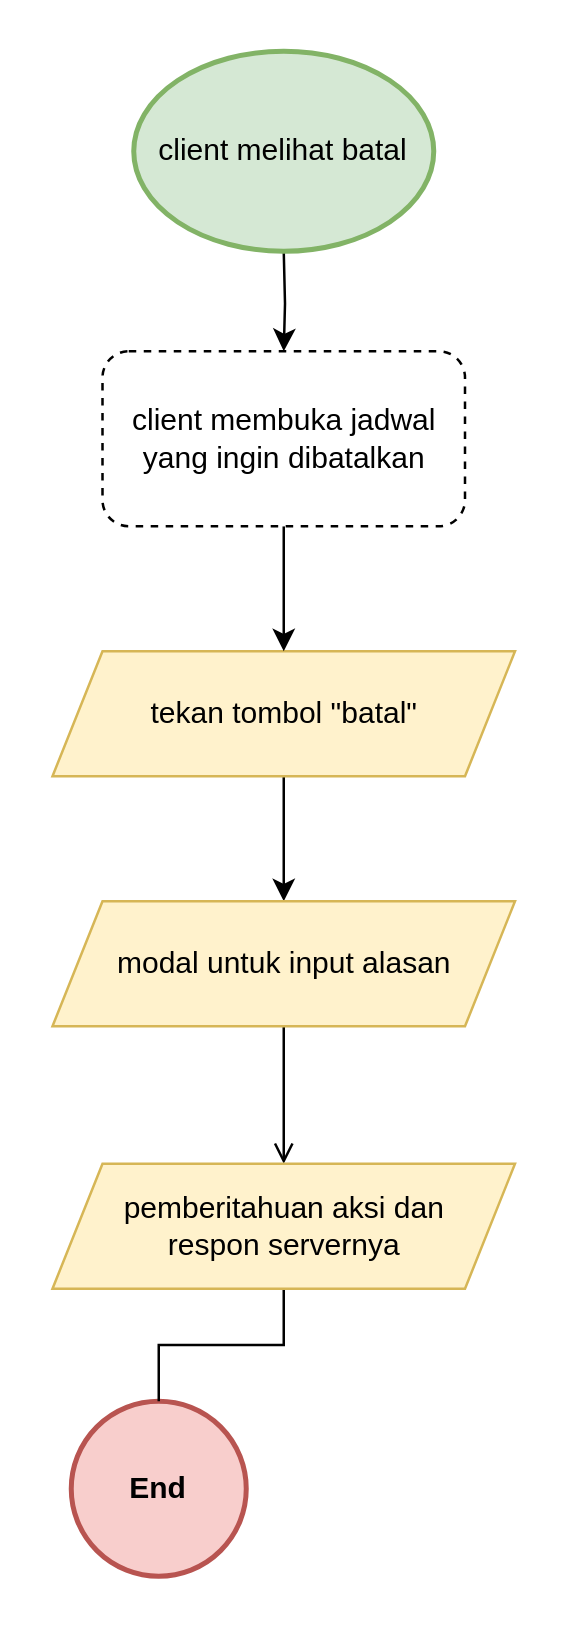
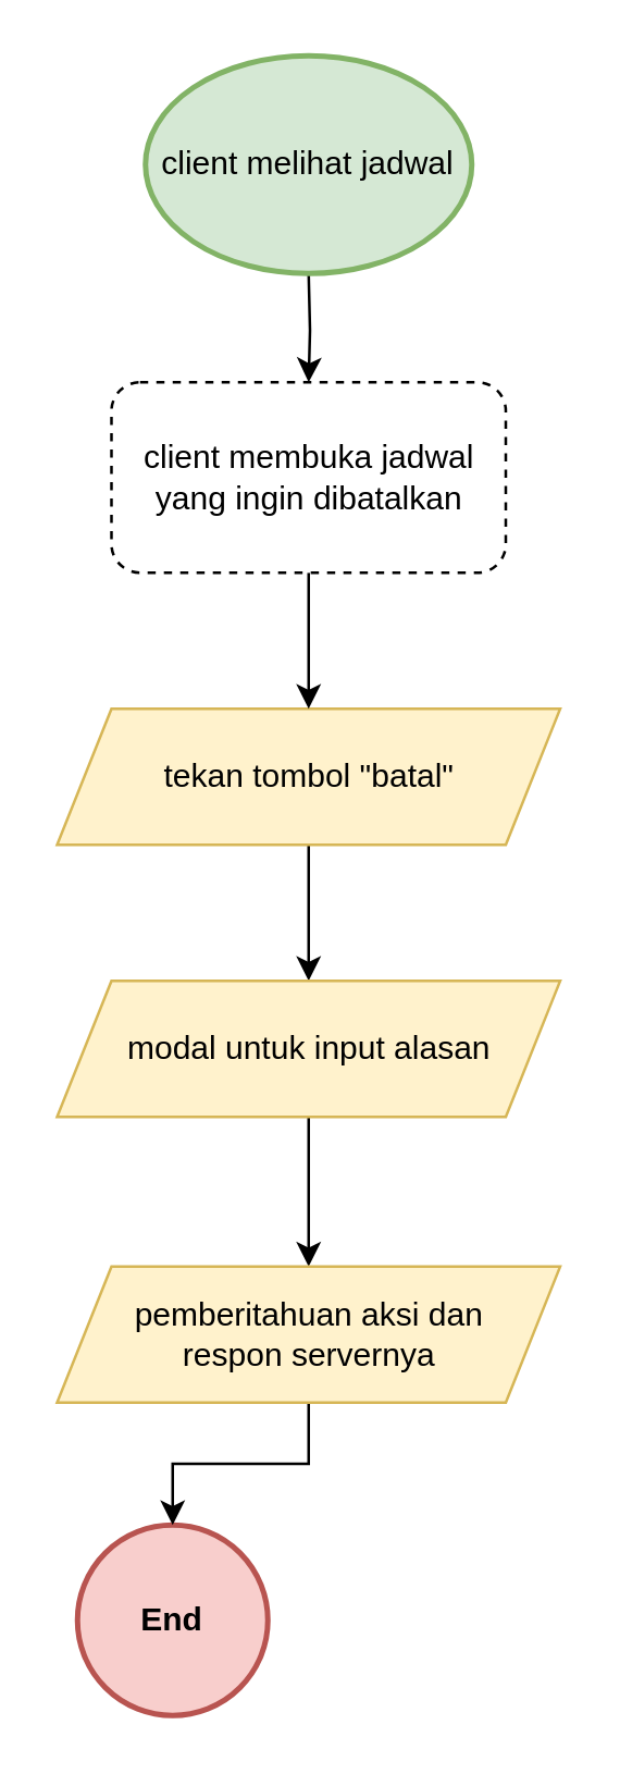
  <mxCell id="0" />
  <mxCell id="1" parent="0" />
  <mxCell id="2" value="End" style="ellipse;whiteSpace=wrap;html=1;aspect=fixed;fillColor=#f8cecc;strokeColor=#b85450;fontStyle=1;strokeWidth=2;" vertex="1" parent="1"><mxGeometry x="28" y="560" width="70" height="70" as="geometry" /></mxCell>
  <mxCell id="3" value="" style="edgeStyle=orthogonalEdgeStyle;rounded=0;orthogonalLoop=1;jettySize=auto;html=1;" edge="1" parent="1" target="7"><mxGeometry relative="1" as="geometry"><mxPoint x="113" y="100" as="sourcePoint" /></mxGeometry></mxCell>
  <mxCell id="4" value="" style="edgeStyle=orthogonalEdgeStyle;rounded=0;orthogonalLoop=1;jettySize=auto;html=1;" edge="1" parent="1" source="5" target="10"><mxGeometry relative="1" as="geometry" /></mxCell>
  <mxCell id="5" value="tekan tombol &quot;batal&quot;" style="shape=parallelogram;perimeter=parallelogramPerimeter;whiteSpace=wrap;html=1;fixedSize=1;strokeWidth=1;fillColor=#fff2cc;strokeColor=#d6b656;" vertex="1" parent="1"><mxGeometry x="20.5" y="260" width="185" height="50" as="geometry" /></mxCell>
  <mxCell id="6" value="" style="edgeStyle=orthogonalEdgeStyle;rounded=0;orthogonalLoop=1;jettySize=auto;html=1;entryX=0.5;entryY=0;entryDx=0;entryDy=0;" edge="1" parent="1" source="7" target="5"><mxGeometry relative="1" as="geometry"><mxPoint x="113" y="230" as="targetPoint" /></mxGeometry></mxCell>
  <mxCell id="7" value="client membuka jadwal&lt;br&gt;yang ingin dibatalkan" style="rounded=1;whiteSpace=wrap;html=1;fontSize=12;glass=0;strokeWidth=1;shadow=0;dashed=1;" vertex="1" parent="1"><mxGeometry x="40.5" y="140" width="145" height="70" as="geometry" /></mxCell>
- <mxCell id="8" value="client melihat batal" style="ellipse;whiteSpace=wrap;html=1;fillColor=#d5e8d4;strokeColor=#82b366;strokeWidth=2;" vertex="1" parent="1"><mxGeometry x="53" y="20" width="120" height="80" as="geometry" /></mxCell>
- <mxCell id="9" value="" style="edgeStyle=orthogonalEdgeStyle;rounded=0;orthogonalLoop=1;jettySize=auto;html=1;endArrow=open;" edge="1" parent="1" source="10" target="12"><mxGeometry relative="1" as="geometry" /></mxCell>
+ <mxCell id="8" value="client melihat jadwal" style="ellipse;whiteSpace=wrap;html=1;fillColor=#d5e8d4;strokeColor=#82b366;strokeWidth=2;" vertex="1" parent="1"><mxGeometry x="53" y="20" width="120" height="80" as="geometry" /></mxCell>
+ <mxCell id="9" value="" style="edgeStyle=orthogonalEdgeStyle;rounded=0;orthogonalLoop=1;jettySize=auto;html=1;" edge="1" parent="1" source="10" target="12"><mxGeometry relative="1" as="geometry" /></mxCell>
  <mxCell id="10" value="modal untuk input alasan" style="shape=parallelogram;perimeter=parallelogramPerimeter;whiteSpace=wrap;html=1;fixedSize=1;strokeWidth=1;fillColor=#fff2cc;strokeColor=#d6b656;" vertex="1" parent="1"><mxGeometry x="20.5" y="360" width="185" height="50" as="geometry" /></mxCell>
- <mxCell id="11" value="" style="edgeStyle=orthogonalEdgeStyle;rounded=0;orthogonalLoop=1;jettySize=auto;html=1;endArrow=none;" edge="1" parent="1" source="12" target="2"><mxGeometry relative="1" as="geometry" /></mxCell>
+ <mxCell id="11" value="" style="edgeStyle=orthogonalEdgeStyle;rounded=0;orthogonalLoop=1;jettySize=auto;html=1;" edge="1" parent="1" source="12" target="2"><mxGeometry relative="1" as="geometry" /></mxCell>
  <mxCell id="12" value="pemberitahuan aksi dan&lt;br&gt;respon servernya" style="shape=parallelogram;perimeter=parallelogramPerimeter;whiteSpace=wrap;html=1;fixedSize=1;strokeWidth=1;fillColor=#fff2cc;strokeColor=#d6b656;" vertex="1" parent="1"><mxGeometry x="20.5" y="465" width="185" height="50" as="geometry" /></mxCell>
